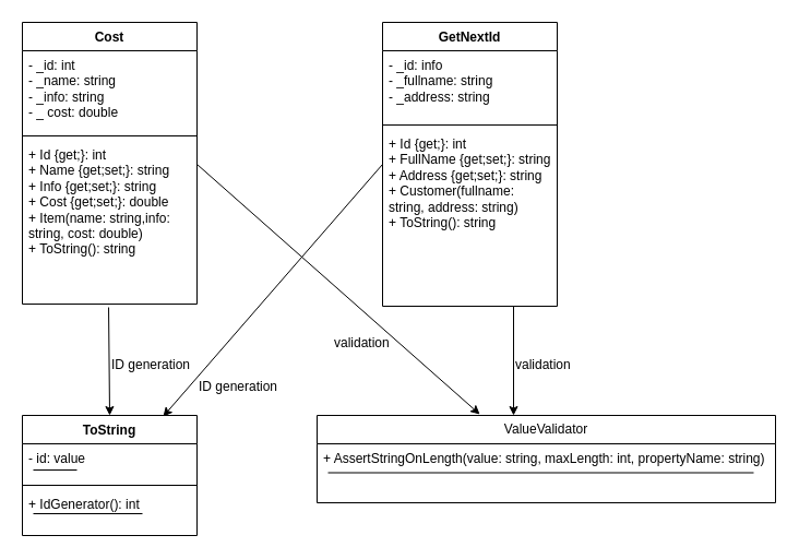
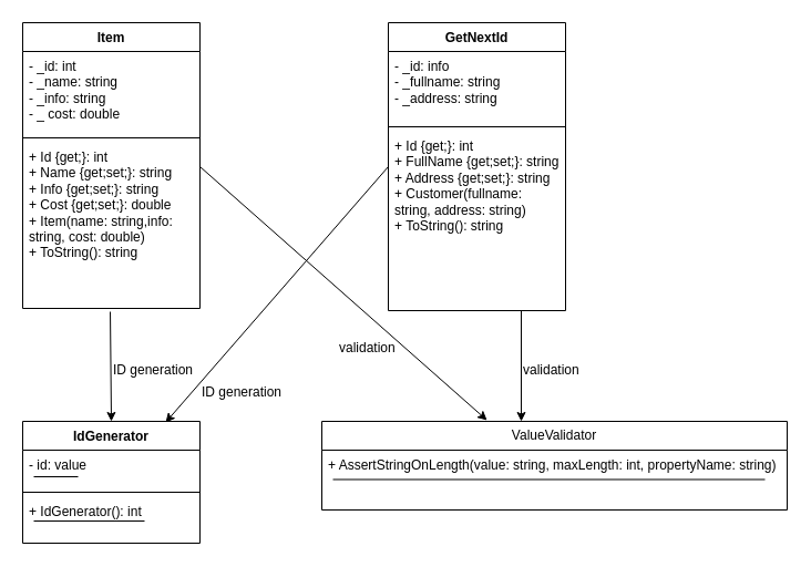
  <mxCell id="0" />
  <mxCell id="1" parent="0" />
- <mxCell id="2" value="Cost&lt;div&gt;&lt;br&gt;&lt;/div&gt;" style="swimlane;fontStyle=1;align=center;verticalAlign=top;childLayout=stackLayout;horizontal=1;startSize=26;horizontalStack=0;resizeParent=1;resizeParentMax=0;resizeLast=0;collapsible=1;marginBottom=0;whiteSpace=wrap;html=1;" vertex="1" parent="1"><mxGeometry x="20" y="20" width="160" height="258" as="geometry"><mxRectangle x="70" y="60" width="60" height="40" as="alternateBounds" /></mxGeometry></mxCell>
+ <mxCell id="2" value="Item&lt;div&gt;&lt;br&gt;&lt;/div&gt;" style="swimlane;fontStyle=1;align=center;verticalAlign=top;childLayout=stackLayout;horizontal=1;startSize=26;horizontalStack=0;resizeParent=1;resizeParentMax=0;resizeLast=0;collapsible=1;marginBottom=0;whiteSpace=wrap;html=1;" vertex="1" parent="1"><mxGeometry x="20" y="20" width="160" height="258" as="geometry"><mxRectangle x="70" y="60" width="60" height="40" as="alternateBounds" /></mxGeometry></mxCell>
  <mxCell id="3" value="- _id: int&lt;div&gt;- _name: string&lt;/div&gt;&lt;div&gt;- _info: string&lt;/div&gt;&lt;div&gt;- _ cost: double&lt;/div&gt;" style="text;strokeColor=none;fillColor=none;align=left;verticalAlign=top;spacingLeft=4;spacingRight=4;overflow=hidden;rotatable=0;points=[[0,0.5],[1,0.5]];portConstraint=eastwest;whiteSpace=wrap;html=1;" vertex="1" parent="2"><mxGeometry y="26" width="160" height="74" as="geometry" /></mxCell>
  <mxCell id="4" value="" style="line;strokeWidth=1;fillColor=none;align=left;verticalAlign=middle;spacingTop=-1;spacingLeft=3;spacingRight=3;rotatable=0;labelPosition=right;points=[];portConstraint=eastwest;strokeColor=inherit;" vertex="1" parent="2"><mxGeometry y="100" width="160" height="8" as="geometry" /></mxCell>
  <mxCell id="5" value="+ Id {get;}: int&lt;div&gt;+ Name {get;set;}: string&lt;/div&gt;&lt;div&gt;+ Info {get;set;}: string&lt;/div&gt;&lt;div&gt;+ Cost {get;set;}: double&lt;/div&gt;&lt;div&gt;+ Item(name: string,info: string, cost: double)&lt;/div&gt;&lt;div&gt;+ ToString(): string&lt;/div&gt;" style="text;strokeColor=none;fillColor=none;align=left;verticalAlign=top;spacingLeft=4;spacingRight=4;overflow=hidden;rotatable=0;points=[[0,0.5],[1,0.5]];portConstraint=eastwest;whiteSpace=wrap;html=1;" vertex="1" parent="2"><mxGeometry y="108" width="160" height="150" as="geometry" /></mxCell>
  <mxCell id="6" value="GetNextId" style="swimlane;fontStyle=1;align=center;verticalAlign=top;childLayout=stackLayout;horizontal=1;startSize=26;horizontalStack=0;resizeParent=1;resizeParentMax=0;resizeLast=0;collapsible=1;marginBottom=0;whiteSpace=wrap;html=1;" vertex="1" parent="1"><mxGeometry x="350" y="20" width="160" height="260" as="geometry" /></mxCell>
  <mxCell id="7" value="- _id: info&lt;div&gt;- _fullname: string&lt;/div&gt;&lt;div&gt;- _address: string&lt;/div&gt;" style="text;strokeColor=none;fillColor=none;align=left;verticalAlign=top;spacingLeft=4;spacingRight=4;overflow=hidden;rotatable=0;points=[[0,0.5],[1,0.5]];portConstraint=eastwest;whiteSpace=wrap;html=1;" vertex="1" parent="6"><mxGeometry y="26" width="160" height="64" as="geometry" /></mxCell>
  <mxCell id="8" value="" style="line;strokeWidth=1;fillColor=none;align=left;verticalAlign=middle;spacingTop=-1;spacingLeft=3;spacingRight=3;rotatable=0;labelPosition=right;points=[];portConstraint=eastwest;strokeColor=inherit;" vertex="1" parent="6"><mxGeometry y="90" width="160" height="8" as="geometry" /></mxCell>
  <mxCell id="9" value="+ Id {get;}: int&lt;div&gt;+ FullName {get;set;}: string&lt;/div&gt;&lt;div&gt;+ Address {get;set;}: string&lt;/div&gt;&lt;div&gt;+ Customer(fullname: string, address: string)&lt;/div&gt;&lt;div&gt;+ ToString(): string&lt;/div&gt;" style="text;strokeColor=none;fillColor=none;align=left;verticalAlign=top;spacingLeft=4;spacingRight=4;overflow=hidden;rotatable=0;points=[[0,0.5],[1,0.5]];portConstraint=eastwest;whiteSpace=wrap;html=1;" vertex="1" parent="6"><mxGeometry y="98" width="160" height="162" as="geometry" /></mxCell>
- <mxCell id="10" value="ToString" style="swimlane;fontStyle=1;align=center;verticalAlign=top;childLayout=stackLayout;horizontal=1;startSize=26;horizontalStack=0;resizeParent=1;resizeParentMax=0;resizeLast=0;collapsible=1;marginBottom=0;whiteSpace=wrap;html=1;" vertex="1" parent="1"><mxGeometry x="20" y="380" width="160" height="110" as="geometry" /></mxCell>
+ <mxCell id="10" value="IdGenerator" style="swimlane;fontStyle=1;align=center;verticalAlign=top;childLayout=stackLayout;horizontal=1;startSize=26;horizontalStack=0;resizeParent=1;resizeParentMax=0;resizeLast=0;collapsible=1;marginBottom=0;whiteSpace=wrap;html=1;" vertex="1" parent="1"><mxGeometry x="20" y="380" width="160" height="110" as="geometry" /></mxCell>
  <mxCell id="11" value="- id: value" style="text;strokeColor=none;fillColor=none;align=left;verticalAlign=top;spacingLeft=4;spacingRight=4;overflow=hidden;rotatable=0;points=[[0,0.5],[1,0.5]];portConstraint=eastwest;whiteSpace=wrap;html=1;" vertex="1" parent="10"><mxGeometry y="26" width="160" height="34" as="geometry" /></mxCell>
  <mxCell id="12" value="" style="endArrow=none;html=1;rounded=0;" edge="1" parent="10"><mxGeometry width="50" height="50" relative="1" as="geometry"><mxPoint x="10" y="50" as="sourcePoint" /><mxPoint x="50" y="50" as="targetPoint" /></mxGeometry></mxCell>
  <mxCell id="13" value="" style="line;strokeWidth=1;fillColor=none;align=left;verticalAlign=middle;spacingTop=-1;spacingLeft=3;spacingRight=3;rotatable=0;labelPosition=right;points=[];portConstraint=eastwest;strokeColor=inherit;" vertex="1" parent="10"><mxGeometry y="60" width="160" height="8" as="geometry" /></mxCell>
  <mxCell id="14" value="" style="endArrow=none;html=1;rounded=0;" edge="1" parent="10"><mxGeometry width="50" height="50" relative="1" as="geometry"><mxPoint x="10" y="90" as="sourcePoint" /><mxPoint x="110" y="90" as="targetPoint" /></mxGeometry></mxCell>
  <mxCell id="15" value="+ IdGenerator(): int&lt;div&gt;&lt;br&gt;&lt;/div&gt;" style="text;strokeColor=none;fillColor=none;align=left;verticalAlign=top;spacingLeft=4;spacingRight=4;overflow=hidden;rotatable=0;points=[[0,0.5],[1,0.5]];portConstraint=eastwest;whiteSpace=wrap;html=1;" vertex="1" parent="10"><mxGeometry y="68" width="160" height="42" as="geometry" /></mxCell>
  <mxCell id="16" value="ValueValidator" style="swimlane;fontStyle=0;childLayout=stackLayout;horizontal=1;startSize=26;fillColor=none;horizontalStack=0;resizeParent=1;resizeParentMax=0;resizeLast=0;collapsible=1;marginBottom=0;whiteSpace=wrap;html=1;" vertex="1" parent="1"><mxGeometry x="290" y="380" width="420" height="80" as="geometry" /></mxCell>
  <mxCell id="17" value="" style="endArrow=none;html=1;rounded=0;" edge="1" parent="16"><mxGeometry width="50" height="50" relative="1" as="geometry"><mxPoint x="10" y="52.5" as="sourcePoint" /><mxPoint x="400" y="52.5" as="targetPoint" /></mxGeometry></mxCell>
  <mxCell id="18" value="+ AssertStringOnLength(value: string, maxLength: int, propertyName: string)" style="text;strokeColor=none;fillColor=none;align=left;verticalAlign=top;spacingLeft=4;spacingRight=4;overflow=hidden;rotatable=0;points=[[0,0.5],[1,0.5]];portConstraint=eastwest;whiteSpace=wrap;html=1;" vertex="1" parent="16"><mxGeometry y="26" width="420" height="54" as="geometry" /></mxCell>
  <mxCell id="19" value="" style="endArrow=classic;html=1;rounded=0;entryX=0.5;entryY=0;entryDx=0;entryDy=0;exitX=0.494;exitY=1.02;exitDx=0;exitDy=0;exitPerimeter=0;" edge="1" parent="1" source="5" target="10"><mxGeometry width="50" height="50" relative="1" as="geometry"><mxPoint x="60" y="350" as="sourcePoint" /><mxPoint x="110" y="300" as="targetPoint" /></mxGeometry></mxCell>
  <mxCell id="20" value="ID generation" style="text;whiteSpace=wrap;html=1;" vertex="1" parent="1"><mxGeometry x="100" y="320" width="110" height="40" as="geometry" /></mxCell>
  <mxCell id="21" value="" style="endArrow=classic;html=1;rounded=0;entryX=0.355;entryY=-0.012;entryDx=0;entryDy=0;entryPerimeter=0;" edge="1" parent="1" target="16"><mxGeometry width="50" height="50" relative="1" as="geometry"><mxPoint x="180" y="150" as="sourcePoint" /><mxPoint x="280" y="150" as="targetPoint" /></mxGeometry></mxCell>
  <mxCell id="22" value="validation" style="text;whiteSpace=wrap;html=1;" vertex="1" parent="1"><mxGeometry x="304" y="300" width="60" height="40" as="geometry" /></mxCell>
  <mxCell id="23" value="" style="endArrow=classic;html=1;rounded=0;" edge="1" parent="1"><mxGeometry width="50" height="50" relative="1" as="geometry"><mxPoint x="470" y="280" as="sourcePoint" /><mxPoint x="470" y="380" as="targetPoint" /></mxGeometry></mxCell>
  <mxCell id="24" value="validation" style="text;whiteSpace=wrap;html=1;" vertex="1" parent="1"><mxGeometry x="470" y="320" width="60" height="40" as="geometry" /></mxCell>
  <mxCell id="25" value="" style="endArrow=classic;html=1;rounded=0;entryX=0.806;entryY=0.009;entryDx=0;entryDy=0;entryPerimeter=0;" edge="1" parent="1" target="10"><mxGeometry width="50" height="50" relative="1" as="geometry"><mxPoint x="350" y="150" as="sourcePoint" /><mxPoint x="290" y="240" as="targetPoint" /></mxGeometry></mxCell>
  <mxCell id="26" value="ID generation" style="text;whiteSpace=wrap;html=1;" vertex="1" parent="1"><mxGeometry x="180" y="340" width="110" height="40" as="geometry" /></mxCell>
